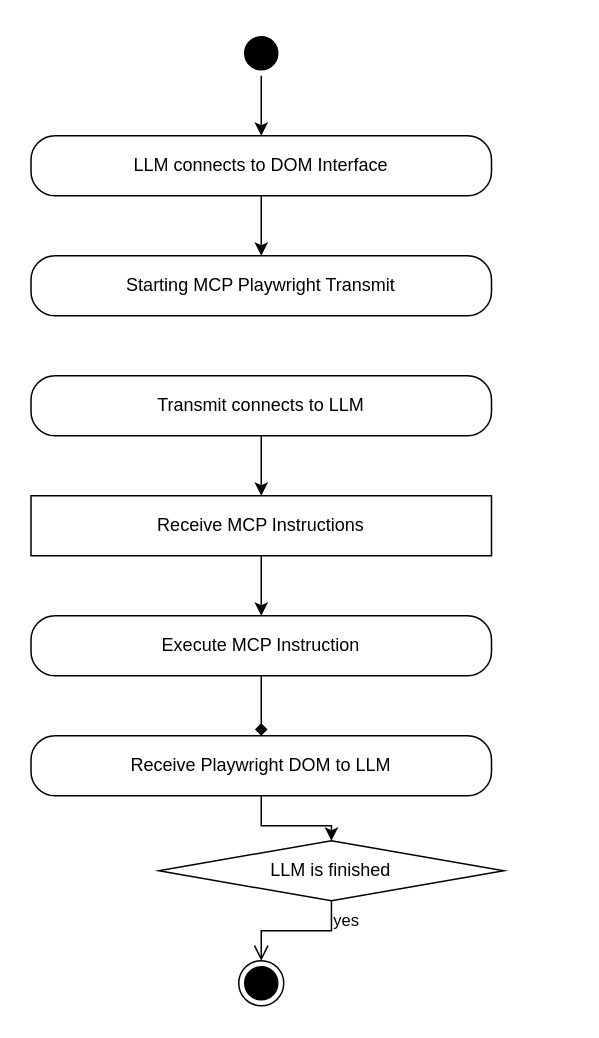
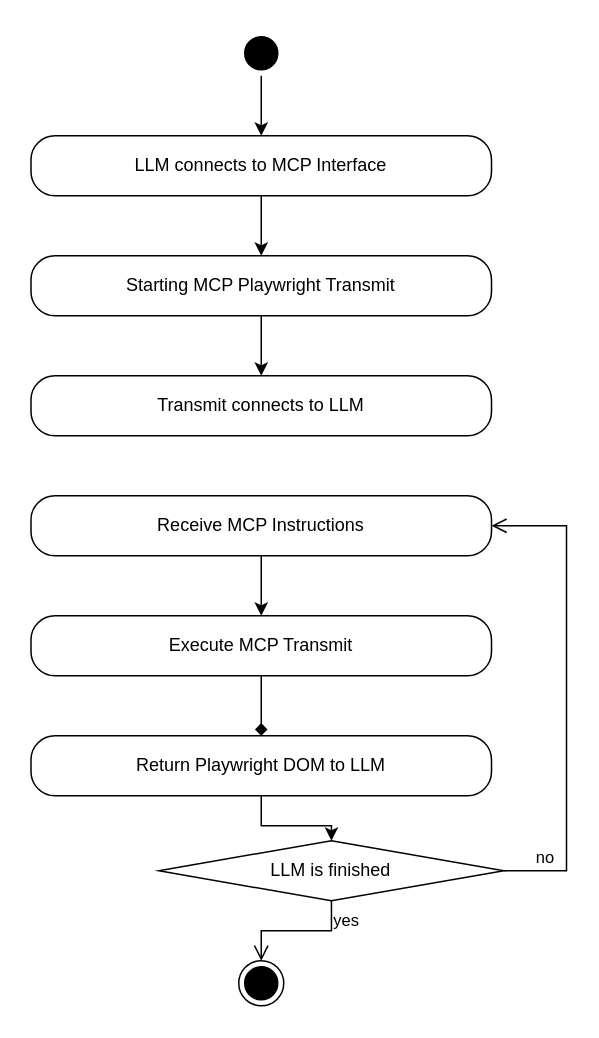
  <mxCell id="0" />
  <mxCell id="1" parent="0" />
  <mxCell id="2" style="edgeStyle=orthogonalEdgeStyle;rounded=0;orthogonalLoop=1;jettySize=auto;html=1;" edge="1" parent="1" source="3" target="5"><mxGeometry relative="1" as="geometry"><Array as="points" /></mxGeometry></mxCell>
  <mxCell id="3" value="" style="ellipse;html=1;shape=startState;fillColor=light-dark(#000000,#000000);strokeColor=light-dark(#000000,#000000);" vertex="1" parent="1"><mxGeometry x="158.5" y="20" width="30" height="30" as="geometry" /></mxCell>
  <mxCell id="4" style="edgeStyle=orthogonalEdgeStyle;rounded=0;orthogonalLoop=1;jettySize=auto;html=1;" edge="1" parent="1" source="5" target="7"><mxGeometry relative="1" as="geometry" /></mxCell>
- <mxCell id="5" value="&lt;div&gt;LLM connects to DOM Interface&lt;/div&gt;" style="rounded=1;whiteSpace=wrap;html=1;arcSize=40;fontColor=#000000;fillColor=default;strokeColor=light-dark(#000000,#000000);fillStyle=auto;" vertex="1" parent="1"><mxGeometry x="20" y="90" width="307" height="40" as="geometry" /></mxCell>
+ <mxCell id="5" value="&lt;div&gt;LLM connects to MCP Interface&lt;/div&gt;" style="rounded=1;whiteSpace=wrap;html=1;arcSize=40;fontColor=#000000;fillColor=default;strokeColor=light-dark(#000000,#000000);fillStyle=auto;" vertex="1" parent="1"><mxGeometry x="20" y="90" width="307" height="40" as="geometry" /></mxCell>
+ <mxCell id="6" style="edgeStyle=orthogonalEdgeStyle;rounded=0;orthogonalLoop=1;jettySize=auto;html=1;" edge="1" parent="1" source="7" target="10"><mxGeometry relative="1" as="geometry" /></mxCell>
  <mxCell id="7" value="Starting MCP Playwright Transmit" style="rounded=1;whiteSpace=wrap;html=1;arcSize=40;fontColor=#000000;fillColor=default;strokeColor=light-dark(#000000,#000000);fillStyle=auto;" vertex="1" parent="1"><mxGeometry x="20" y="170" width="307" height="40" as="geometry" /></mxCell>
  <mxCell id="8" value="" style="ellipse;html=1;shape=endState;fillColor=#000000;strokeColor=light-dark(#000000,#000000);" vertex="1" parent="1"><mxGeometry x="158.5" y="640" width="30" height="30" as="geometry" /></mxCell>
- <mxCell id="9" style="edgeStyle=orthogonalEdgeStyle;rounded=0;orthogonalLoop=1;jettySize=auto;html=1;" edge="1" parent="1" source="10" target="12"><mxGeometry relative="1" as="geometry" /></mxCell>
  <mxCell id="10" value="&lt;div&gt;Transmit connects to LLM&lt;/div&gt;" style="rounded=1;whiteSpace=wrap;html=1;arcSize=40;fontColor=#000000;fillColor=default;strokeColor=light-dark(#000000,#000000);fillStyle=auto;" vertex="1" parent="1"><mxGeometry x="20" y="250" width="307" height="40" as="geometry" /></mxCell>
  <mxCell id="11" style="edgeStyle=orthogonalEdgeStyle;rounded=0;orthogonalLoop=1;jettySize=auto;html=1;" edge="1" parent="1" source="12" target="14"><mxGeometry relative="1" as="geometry" /></mxCell>
- <mxCell id="12" value="Receive MCP Instructions" style="whiteSpace=wrap;html=1;arcSize=40;fontColor=#000000;fillColor=default;strokeColor=light-dark(#000000,#000000);fillStyle=auto;rounded=0;" vertex="1" parent="1"><mxGeometry x="20" y="330" width="307" height="40" as="geometry" /></mxCell>
+ <mxCell id="12" value="Receive MCP Instructions" style="rounded=1;whiteSpace=wrap;html=1;arcSize=40;fontColor=#000000;fillColor=default;strokeColor=light-dark(#000000,#000000);fillStyle=auto;" vertex="1" parent="1"><mxGeometry x="20" y="330" width="307" height="40" as="geometry" /></mxCell>
  <mxCell id="13" style="edgeStyle=orthogonalEdgeStyle;rounded=0;orthogonalLoop=1;jettySize=auto;html=1;endArrow=diamond;" edge="1" parent="1" source="14" target="16"><mxGeometry relative="1" as="geometry" /></mxCell>
- <mxCell id="14" value="Execute MCP Instruction" style="rounded=1;whiteSpace=wrap;html=1;arcSize=40;fontColor=#000000;fillColor=default;strokeColor=light-dark(#000000,#000000);fillStyle=auto;" vertex="1" parent="1"><mxGeometry x="20" y="410" width="307" height="40" as="geometry" /></mxCell>
+ <mxCell id="14" value="Execute MCP Transmit" style="rounded=1;whiteSpace=wrap;html=1;arcSize=40;fontColor=#000000;fillColor=default;strokeColor=light-dark(#000000,#000000);fillStyle=auto;" vertex="1" parent="1"><mxGeometry x="20" y="410" width="307" height="40" as="geometry" /></mxCell>
  <mxCell id="15" style="edgeStyle=orthogonalEdgeStyle;rounded=0;orthogonalLoop=1;jettySize=auto;html=1;" edge="1" parent="1" source="16" target="17"><mxGeometry relative="1" as="geometry" /></mxCell>
- <mxCell id="16" value="Receive Playwright DOM to LLM" style="rounded=1;whiteSpace=wrap;html=1;arcSize=40;fontColor=#000000;fillColor=default;strokeColor=light-dark(#000000,#000000);fillStyle=auto;" vertex="1" parent="1"><mxGeometry x="20" y="490" width="307" height="40" as="geometry" /></mxCell>
+ <mxCell id="16" value="Return Playwright DOM to LLM" style="rounded=1;whiteSpace=wrap;html=1;arcSize=40;fontColor=#000000;fillColor=default;strokeColor=light-dark(#000000,#000000);fillStyle=auto;" vertex="1" parent="1"><mxGeometry x="20" y="490" width="307" height="40" as="geometry" /></mxCell>
  <mxCell id="17" value="LLM is finished" style="rhombus;whiteSpace=wrap;html=1;fontColor=#000000;fillColor=#FFFFFF;strokeColor=light-dark(#000000,#000000);" vertex="1" parent="1"><mxGeometry x="105.25" y="560" width="230" height="40" as="geometry" /></mxCell>
+ <mxCell id="18" value="no" style="edgeStyle=orthogonalEdgeStyle;html=1;align=left;verticalAlign=bottom;endArrow=open;endSize=8;strokeColor=light-dark(#000000,#000000);rounded=0;entryX=1;entryY=0.5;entryDx=0;entryDy=0;exitX=1;exitY=0.5;exitDx=0;exitDy=0;" edge="1" source="17" parent="1" target="12"><mxGeometry x="-0.878" relative="1" as="geometry"><mxPoint x="307" y="580" as="targetPoint" /><Array as="points"><mxPoint x="377" y="580" /><mxPoint x="377" y="350" /></Array><mxPoint as="offset" /></mxGeometry></mxCell>
  <mxCell id="19" value="yes" style="edgeStyle=orthogonalEdgeStyle;html=1;align=left;verticalAlign=top;endArrow=open;endSize=8;strokeColor=light-dark(#000000,#000000);rounded=0;entryX=0.5;entryY=0;entryDx=0;entryDy=0;" edge="1" source="17" parent="1" target="8"><mxGeometry x="-1" relative="1" as="geometry"><mxPoint x="174" y="660" as="targetPoint" /></mxGeometry></mxCell>
